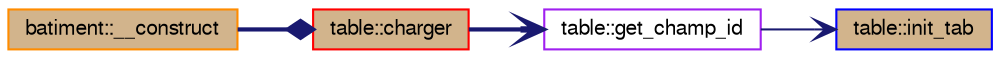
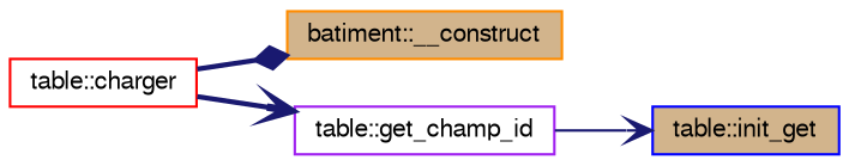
  digraph {
    rankdir=LR
    node [fillcolor=tan fontname=FreeSans fontsize=10 shape=record style=filled]
    edge [arrowhead=vee color=midnightblue fontname=FreeSans fontsize=10 labelfontname=FreeSans labelfontsize=10 style=bold]
    n1 [color=darkorange fontcolor=black height=0.2 label="batiment::__construct" width=0.4]
-   n2 [color=red height=0.2 label="table::charger" width=0.4]
+   n2 [color=red fillcolor=white height=0.2 label="table::charger" width=0.4]
    n3 [color=purple fillcolor=white height=0.2 label="table::get_champ_id" width=0.4]
-   n4 [color=blue height=0.2 label="table::init_tab" width=0.4]
-   n1 -> n2 [arrowhead=diamond]
+   n4 [color=blue height=0.2 label="table::init_get" width=0.4]
+   n2 -> n1 [arrowhead=diamond]
    n2 -> n3
    n3 -> n4 [style=solid]
  }
